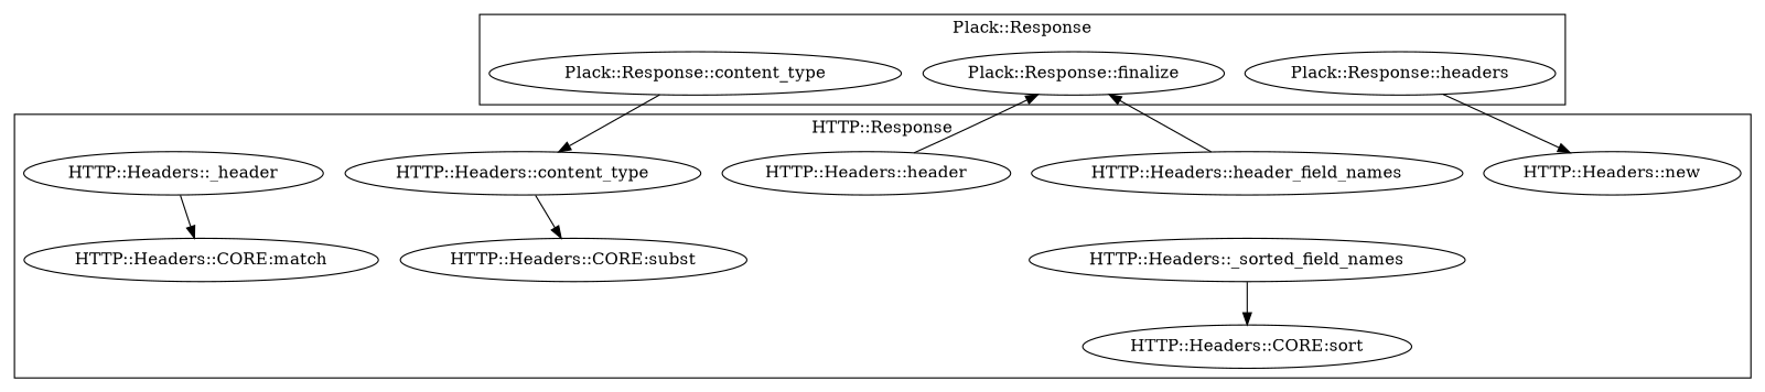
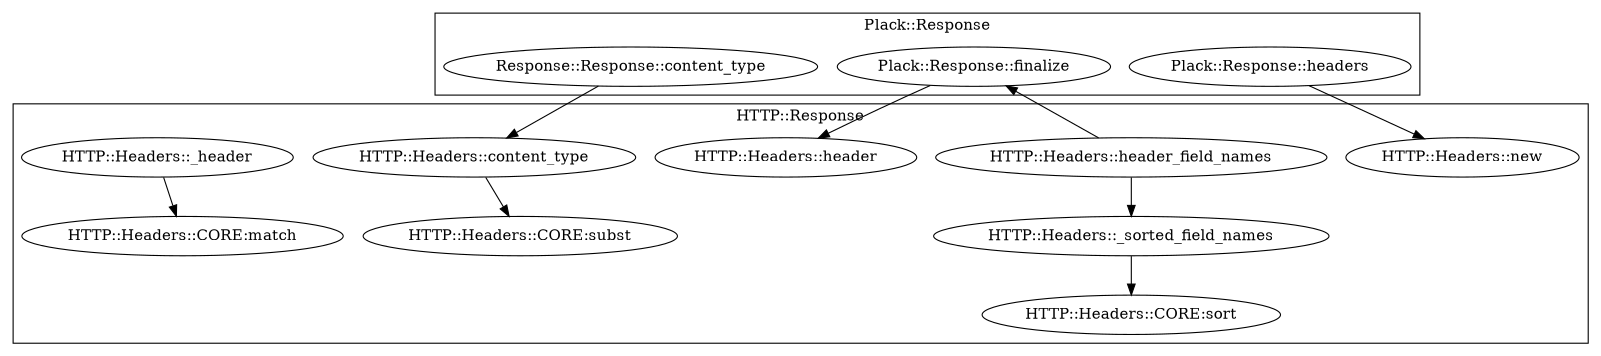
  digraph {
    "HTTP::Headers::CORE:match"
    "HTTP::Headers::new"
    "HTTP::Headers::header_field_names"
    "HTTP::Headers::CORE:subst"
    "HTTP::Headers::header"
    "HTTP::Headers::CORE:sort"
    "HTTP::Headers::content_type"
    "HTTP::Headers::_sorted_field_names"
    "HTTP::Headers::_header"
-   "Plack::Response::content_type"
+   "Plack::Response::content_type" [label="Response::Response::content_type"]
    "Plack::Response::headers"
    "Plack::Response::finalize"
    subgraph cluster_1 {
      label="HTTP::Response"
      "HTTP::Headers::CORE:match"
      "HTTP::Headers::new"
      "HTTP::Headers::header_field_names"
      "HTTP::Headers::CORE:subst"
      "HTTP::Headers::header"
      "HTTP::Headers::CORE:sort"
      "HTTP::Headers::content_type"
      "HTTP::Headers::_sorted_field_names"
      "HTTP::Headers::_header"
    }
    subgraph cluster_2 {
      label="Plack::Response"
      "Plack::Response::content_type"
      "Plack::Response::headers"
      "Plack::Response::finalize"
    }
+   "HTTP::Headers::header_field_names" -> "HTTP::Headers::_sorted_field_names"
    "HTTP::Headers::header_field_names" -> "Plack::Response::finalize"
    "HTTP::Headers::content_type" -> "HTTP::Headers::CORE:subst"
    "HTTP::Headers::_sorted_field_names" -> "HTTP::Headers::CORE:sort"
    "HTTP::Headers::_header" -> "HTTP::Headers::CORE:match"
    "Plack::Response::content_type" -> "HTTP::Headers::content_type"
    "Plack::Response::headers" -> "HTTP::Headers::new"
-   "HTTP::Headers::header" -> "Plack::Response::finalize"
+   "Plack::Response::finalize" -> "HTTP::Headers::header"
  }
